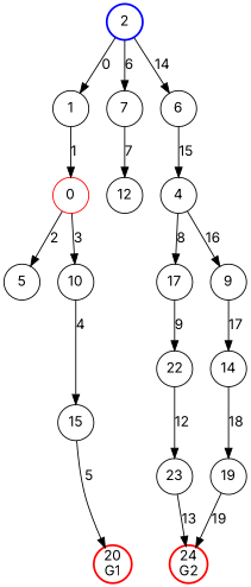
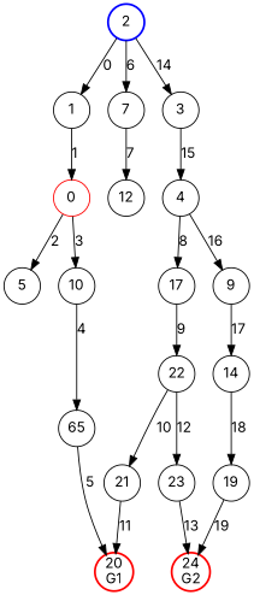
  digraph {
    fontname=Inter
    node [fixedsize=shape fontname=Inter shape=circle]
    edge [color=black fontname=Inter]
    n1 [color=blue label=2 style=bold]
    n2 [label=1]
    n3 [label=7]
-   n4 [label=6]
+   n4 [label=3]
    n5 [color=red label=0]
    n6 [label=12]
    n7 [label=4]
    n8 [label=5]
    n9 [label=10]
-   n10 [label=15]
+   n10 [label=65]
    n11 [color=red label="20\nG1" style=bold]
    n12 [label=17]
    n13 [label=22]
+   n14 [label=21]
    n15 [label=23]
    n16 [color=red label="24\nG2" style=bold]
    n17 [label=9]
    n18 [label=14]
    n19 [label=19]
    n1 -> n2 [label=0]
    n1 -> n3 [label=6]
    n1 -> n4 [label=14]
    n2 -> n5 [label=1]
    n3 -> n6 [label=7]
    n4 -> n7 [label=15]
    n5 -> n8 [label=2]
    n5 -> n9 [label=3]
    n7 -> n12 [label=8]
    n7 -> n17 [label=16]
    n9 -> n10 [label=4]
    n10 -> n11 [label=5]
    n12 -> n13 [label=9]
+   n13 -> n14 [label=10]
    n13 -> n15 [label=12]
+   n14 -> n11 [label=11]
    n15 -> n16 [label=13]
    n17 -> n18 [label=17]
    n18 -> n19 [label=18]
    n19 -> n16 [label=19]
  }
